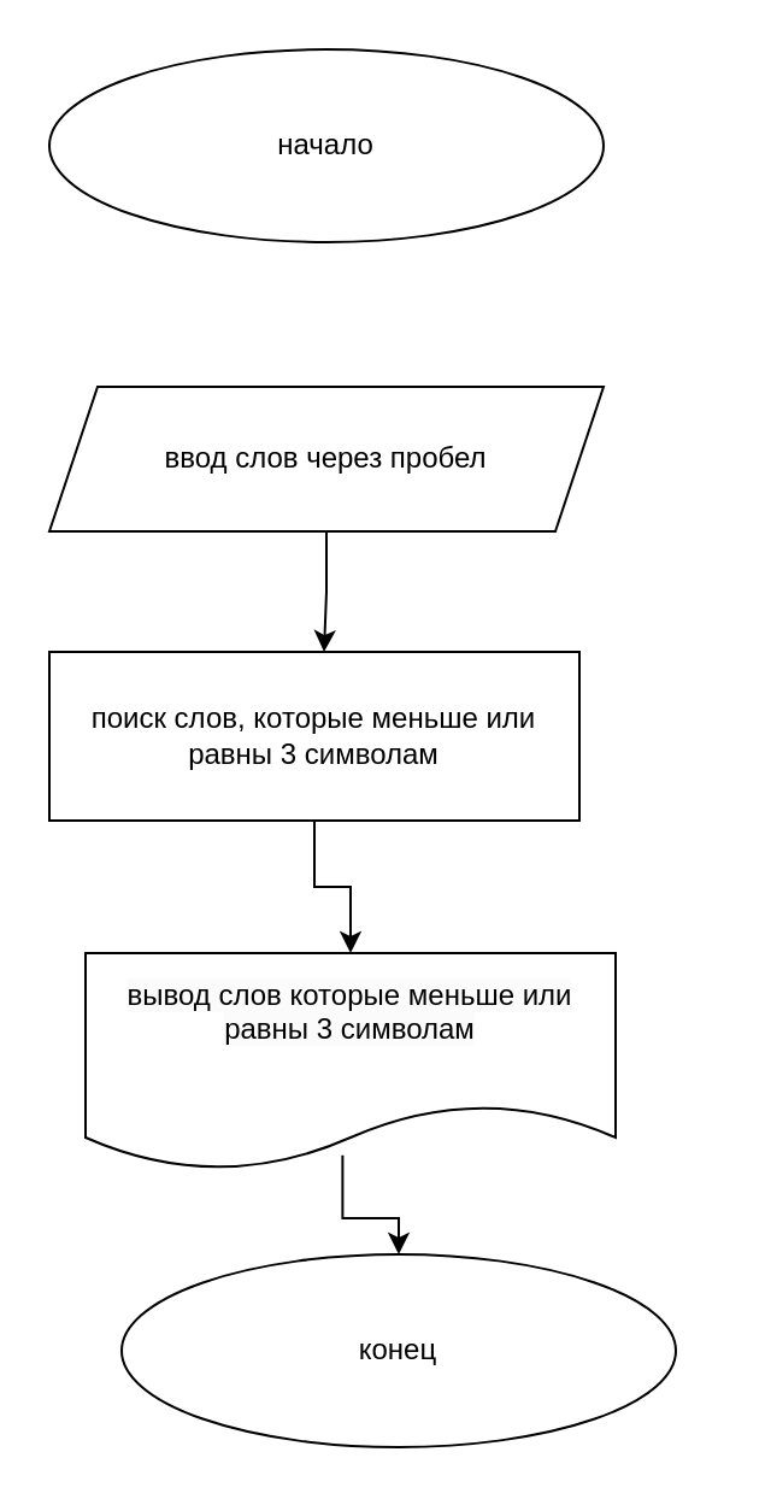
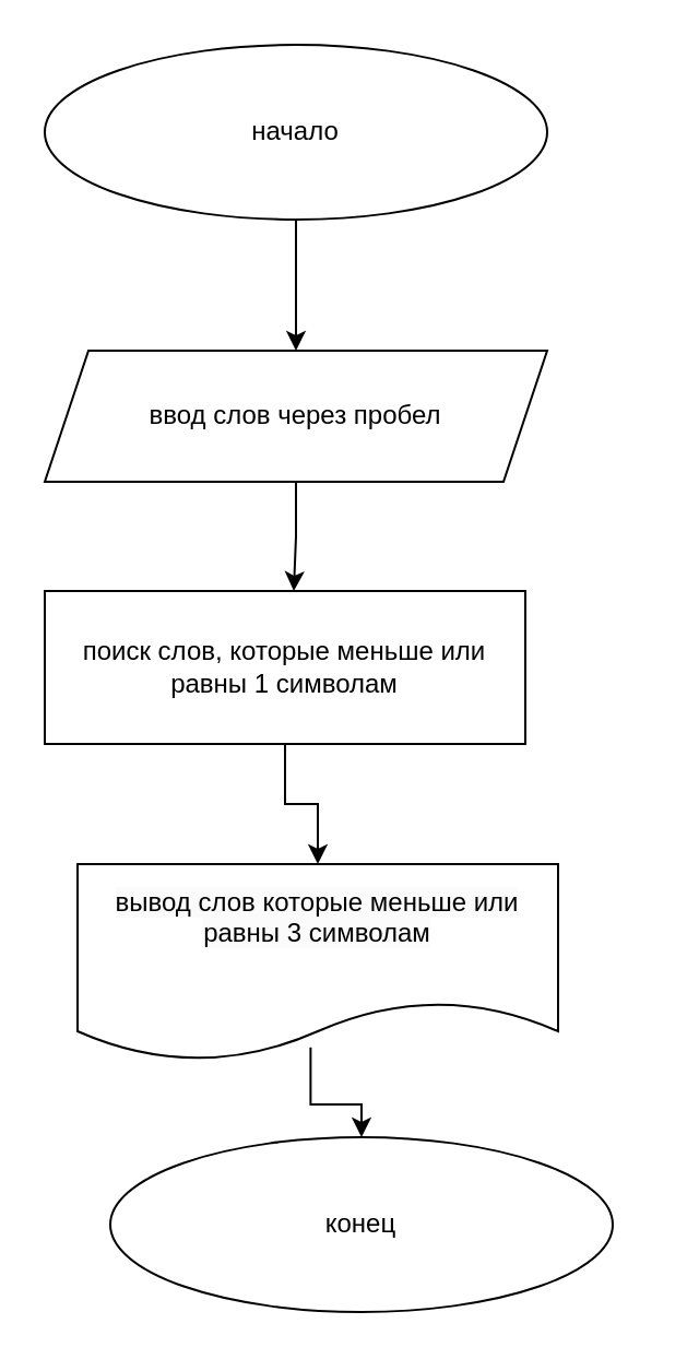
  <mxCell id="0" />
  <mxCell id="1" parent="0" />
+ <mxCell id="2" value="" style="edgeStyle=orthogonalEdgeStyle;rounded=0;orthogonalLoop=1;jettySize=auto;html=1;" parent="1" source="3" target="5" edge="1"><mxGeometry relative="1" as="geometry" /></mxCell>
  <mxCell id="3" value="начало" style="ellipse;whiteSpace=wrap;html=1;" parent="1" vertex="1"><mxGeometry x="20" y="20" width="230" height="80" as="geometry" /></mxCell>
  <mxCell id="4" value="" style="edgeStyle=orthogonalEdgeStyle;rounded=0;orthogonalLoop=1;jettySize=auto;html=1;" parent="1" source="5" edge="1"><mxGeometry relative="1" as="geometry"><mxPoint x="134" y="270" as="targetPoint" /></mxGeometry></mxCell>
  <mxCell id="5" value="ввод слов через пробел" style="shape=parallelogram;perimeter=parallelogramPerimeter;whiteSpace=wrap;html=1;fixedSize=1;" parent="1" vertex="1"><mxGeometry x="20" y="160" width="230" height="60" as="geometry" /></mxCell>
  <mxCell id="6" style="edgeStyle=orthogonalEdgeStyle;rounded=0;orthogonalLoop=1;jettySize=auto;html=1;entryX=0;entryY=0.5;entryDx=0;entryDy=0;" parent="1" edge="1"><mxGeometry relative="1" as="geometry"><Array as="points"><mxPoint x="259" y="500" /><mxPoint x="259" y="390" /></Array><mxPoint x="297.75" y="390" as="targetPoint" /></mxGeometry></mxCell>
  <mxCell id="7" value="" style="edgeStyle=orthogonalEdgeStyle;rounded=0;orthogonalLoop=1;jettySize=auto;html=1;entryX=0.5;entryY=0;entryDx=0;entryDy=0;" parent="1" source="8" target="11" edge="1"><mxGeometry relative="1" as="geometry"><mxPoint x="130" y="400" as="targetPoint" /></mxGeometry></mxCell>
- <mxCell id="8" value="поиск слов, которые меньше или равны 3 символам" style="rounded=0;whiteSpace=wrap;html=1;" parent="1" vertex="1"><mxGeometry x="20" y="270" width="220" height="70" as="geometry" /></mxCell>
+ <mxCell id="8" value="поиск слов, которые меньше или равны 1 символам" style="rounded=0;whiteSpace=wrap;html=1;" parent="1" vertex="1"><mxGeometry x="20" y="270" width="220" height="70" as="geometry" /></mxCell>
  <mxCell id="9" value="" style="edgeStyle=orthogonalEdgeStyle;rounded=0;orthogonalLoop=1;jettySize=auto;html=1;exitX=0.485;exitY=0.932;exitDx=0;exitDy=0;exitPerimeter=0;" parent="1" source="11" target="10" edge="1"><mxGeometry relative="1" as="geometry"><mxPoint x="130" y="480" as="sourcePoint" /></mxGeometry></mxCell>
  <mxCell id="10" value="конец" style="ellipse;whiteSpace=wrap;html=1;" parent="1" vertex="1"><mxGeometry x="50" y="520" width="230" height="80" as="geometry" /></mxCell>
  <mxCell id="11" value="&#10;&lt;span style=&quot;color: rgb(0, 0, 0); font-family: Helvetica; font-size: 12px; font-style: normal; font-variant-ligatures: normal; font-variant-caps: normal; font-weight: 400; letter-spacing: normal; orphans: 2; text-align: center; text-indent: 0px; text-transform: none; widows: 2; word-spacing: 0px; -webkit-text-stroke-width: 0px; background-color: rgb(251, 251, 251); text-decoration-thickness: initial; text-decoration-style: initial; text-decoration-color: initial; float: none; display: inline !important;&quot;&gt;вывод слов которые меньше или равны 3 символам&lt;/span&gt;&#10;&#10;" style="shape=document;whiteSpace=wrap;html=1;boundedLbl=1;" vertex="1" parent="1"><mxGeometry x="35" y="395" width="220" height="90" as="geometry" /></mxCell>
